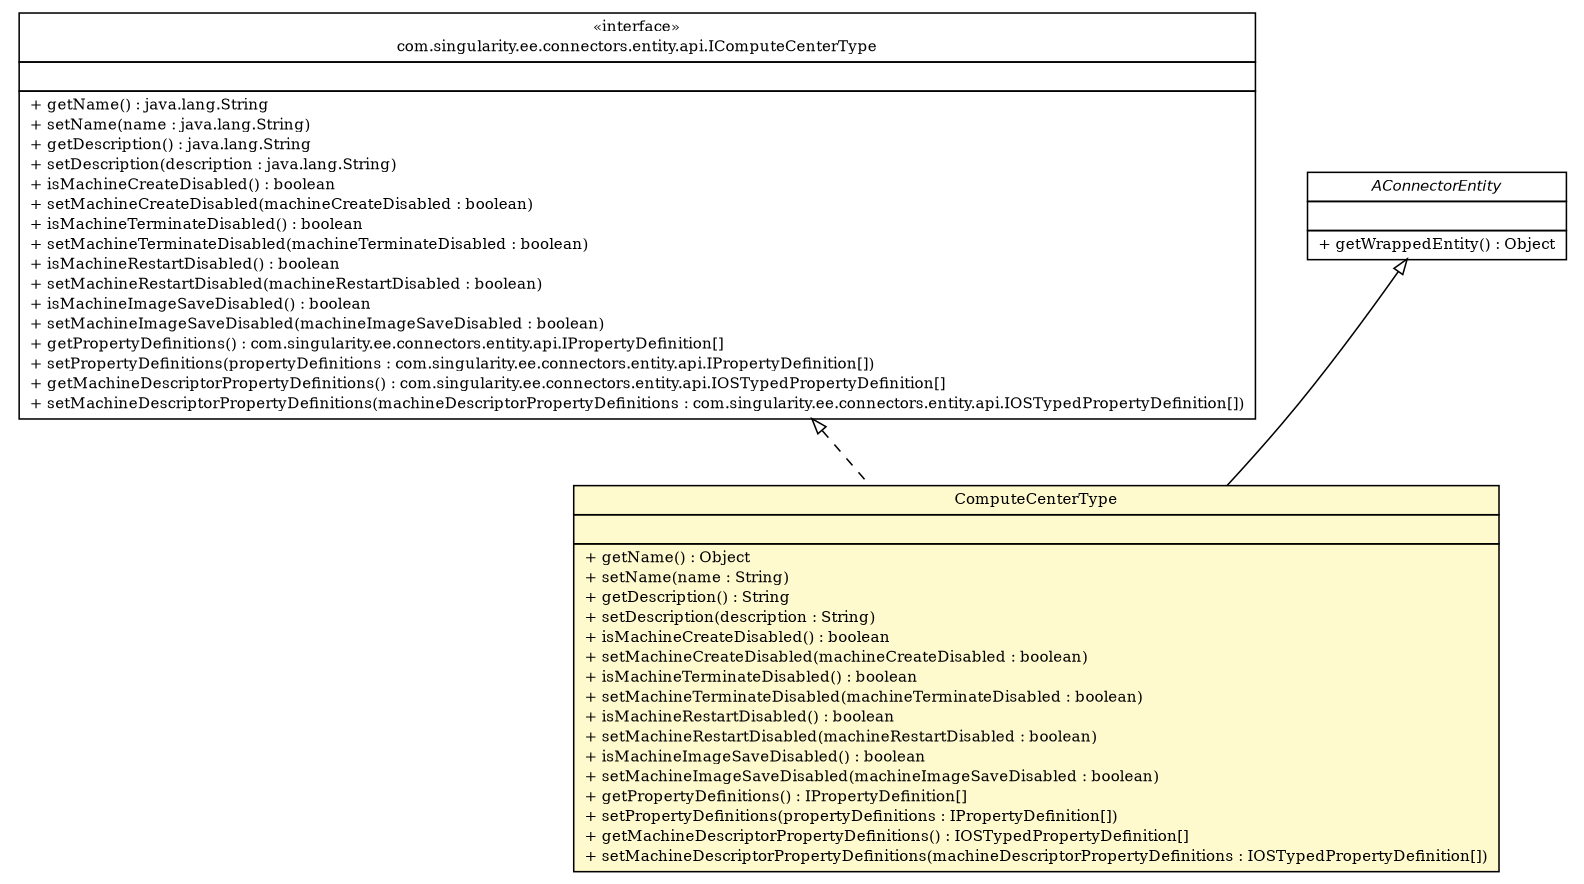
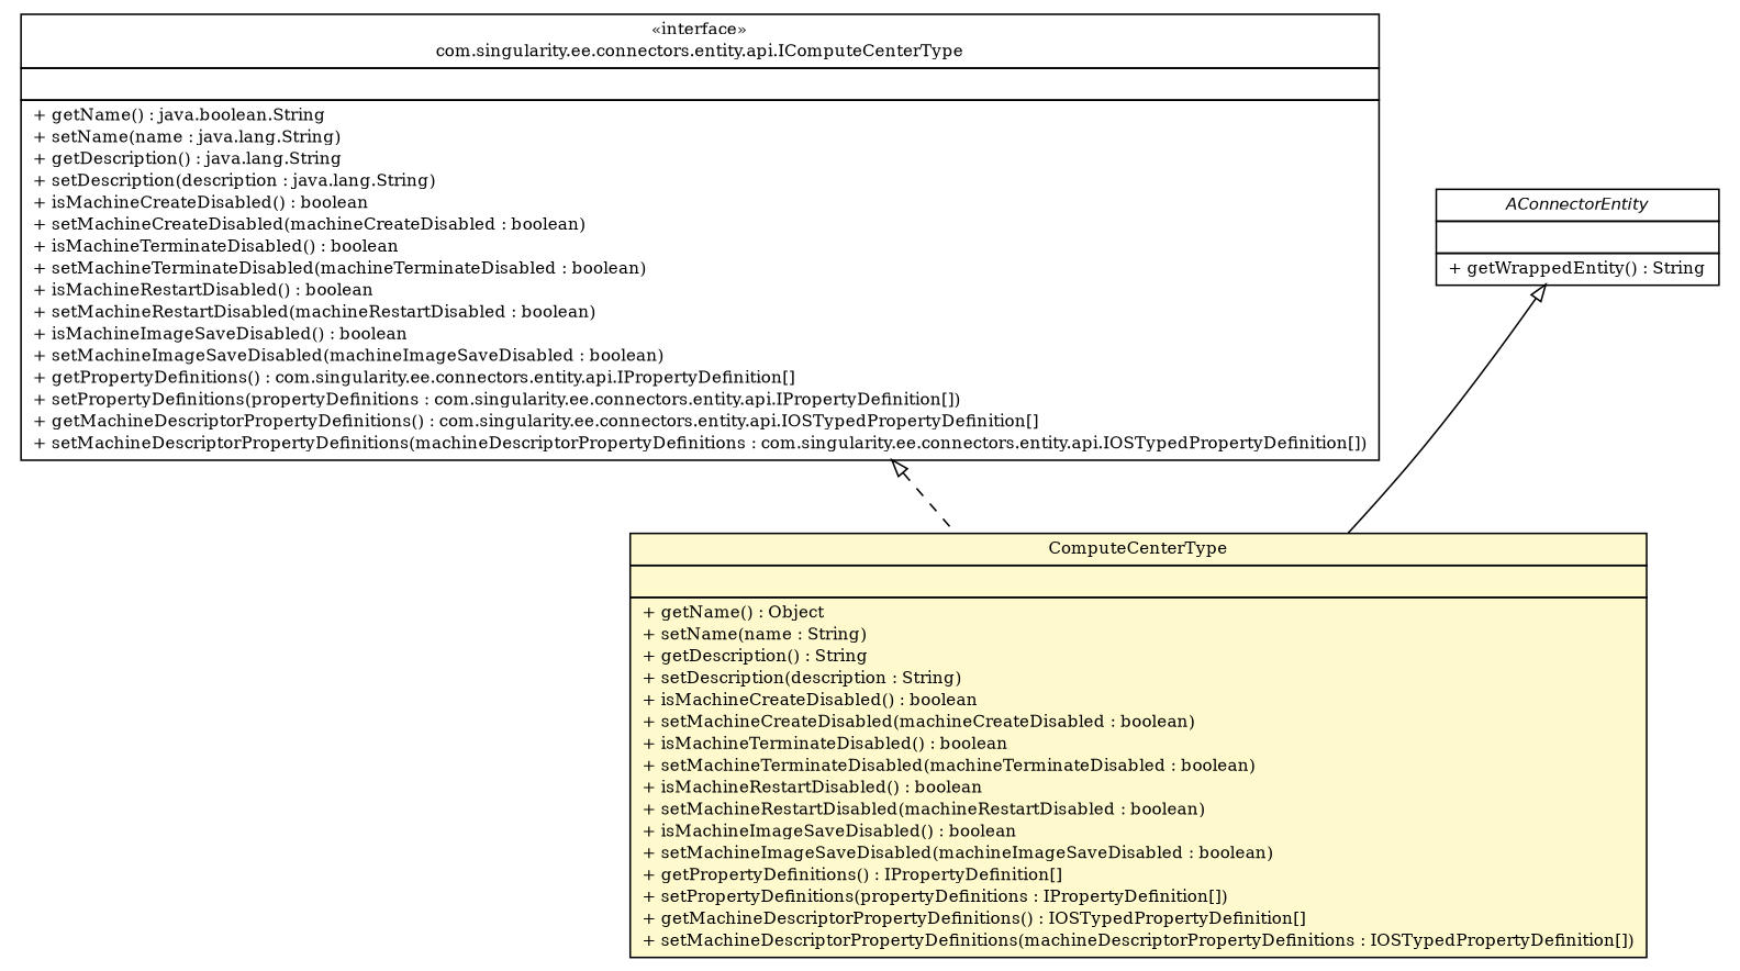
  digraph {
    fontname="DejaVu Serif"
    nodesep=0.25
    ranksep=0.5
    node [fontcolor=black fontname="DejaVu Serif" fontsize=10.0 shape=plaintext]
    edge [arrowtail=empty dir=back fontname="DejaVu Serif" fontsize=10 headport=p labelfontname=Helvetica labelfontsize=10 tailport=p]
-   n1 [label=<<table title="com.singularity.ee.connectors.entity.api.IComputeCenterType" border="0" cellborder="1" cellspacing="0" cellpadding="2" port="p" href="../api/IComputeCenterType.html"> 		<tr><td><table border="0" cellspacing="0" cellpadding="1"> <tr><td align="center" balign="center"> &#171;interface&#187; </td></tr> <tr><td align="center" balign="center"> com.singularity.ee.connectors.entity.api.IComputeCenterType </td></tr> 		</table></td></tr> 		<tr><td><table border="0" cellspacing="0" cellpadding="1"> <tr><td align="left" balign="left">  </td></tr> 		</table></td></tr> 		<tr><td><table border="0" cellspacing="0" cellpadding="1"> <tr><td align="left" balign="left"> + getName() : java.lang.String </td></tr> <tr><td align="left" balign="left"> + setName(name : java.lang.String) </td></tr> <tr><td align="left" balign="left"> + getDescription() : java.lang.String </td></tr> <tr><td align="left" balign="left"> + setDescription(description : java.lang.String) </td></tr> <tr><td align="left" balign="left"> + isMachineCreateDisabled() : boolean </td></tr> <tr><td align="left" balign="left"> + setMachineCreateDisabled(machineCreateDisabled : boolean) </td></tr> <tr><td align="left" balign="left"> + isMachineTerminateDisabled() : boolean </td></tr> <tr><td align="left" balign="left"> + setMachineTerminateDisabled(machineTerminateDisabled : boolean) </td></tr> <tr><td align="left" balign="left"> + isMachineRestartDisabled() : boolean </td></tr> <tr><td align="left" balign="left"> + setMachineRestartDisabled(machineRestartDisabled : boolean) </td></tr> <tr><td align="left" balign="left"> + isMachineImageSaveDisabled() : boolean </td></tr> <tr><td align="left" balign="left"> + setMachineImageSaveDisabled(machineImageSaveDisabled : boolean) </td></tr> <tr><td align="left" balign="left"> + getPropertyDefinitions() : com.singularity.ee.connectors.entity.api.IPropertyDefinition[] </td></tr> <tr><td align="left" balign="left"> + setPropertyDefinitions(propertyDefinitions : com.singularity.ee.connectors.entity.api.IPropertyDefinition[]) </td></tr> <tr><td align="left" balign="left"> + getMachineDescriptorPropertyDefinitions() : com.singularity.ee.connectors.entity.api.IOSTypedPropertyDefinition[] </td></tr> <tr><td align="left" balign="left"> + setMachineDescriptorPropertyDefinitions(machineDescriptorPropertyDefinitions : com.singularity.ee.connectors.entity.api.IOSTypedPropertyDefinition[]) </td></tr> 		</table></td></tr> 		</table>>]
+   n1 [label=<<table title="com.singularity.ee.connectors.entity.api.IComputeCenterType" border="0" cellborder="1" cellspacing="0" cellpadding="2" port="p" href="../api/IComputeCenterType.html"> 		<tr><td><table border="0" cellspacing="0" cellpadding="1"> <tr><td align="center" balign="center"> &#171;interface&#187; </td></tr> <tr><td align="center" balign="center"> com.singularity.ee.connectors.entity.api.IComputeCenterType </td></tr> 		</table></td></tr> 		<tr><td><table border="0" cellspacing="0" cellpadding="1"> <tr><td align="left" balign="left">  </td></tr> 		</table></td></tr> 		<tr><td><table border="0" cellspacing="0" cellpadding="1"> <tr><td align="left" balign="left"> + getName() : java.boolean.String </td></tr> <tr><td align="left" balign="left"> + setName(name : java.lang.String) </td></tr> <tr><td align="left" balign="left"> + getDescription() : java.lang.String </td></tr> <tr><td align="left" balign="left"> + setDescription(description : java.lang.String) </td></tr> <tr><td align="left" balign="left"> + isMachineCreateDisabled() : boolean </td></tr> <tr><td align="left" balign="left"> + setMachineCreateDisabled(machineCreateDisabled : boolean) </td></tr> <tr><td align="left" balign="left"> + isMachineTerminateDisabled() : boolean </td></tr> <tr><td align="left" balign="left"> + setMachineTerminateDisabled(machineTerminateDisabled : boolean) </td></tr> <tr><td align="left" balign="left"> + isMachineRestartDisabled() : boolean </td></tr> <tr><td align="left" balign="left"> + setMachineRestartDisabled(machineRestartDisabled : boolean) </td></tr> <tr><td align="left" balign="left"> + isMachineImageSaveDisabled() : boolean </td></tr> <tr><td align="left" balign="left"> + setMachineImageSaveDisabled(machineImageSaveDisabled : boolean) </td></tr> <tr><td align="left" balign="left"> + getPropertyDefinitions() : com.singularity.ee.connectors.entity.api.IPropertyDefinition[] </td></tr> <tr><td align="left" balign="left"> + setPropertyDefinitions(propertyDefinitions : com.singularity.ee.connectors.entity.api.IPropertyDefinition[]) </td></tr> <tr><td align="left" balign="left"> + getMachineDescriptorPropertyDefinitions() : com.singularity.ee.connectors.entity.api.IOSTypedPropertyDefinition[] </td></tr> <tr><td align="left" balign="left"> + setMachineDescriptorPropertyDefinitions(machineDescriptorPropertyDefinitions : com.singularity.ee.connectors.entity.api.IOSTypedPropertyDefinition[]) </td></tr> 		</table></td></tr> 		</table>>]
    n2 [label=<<table title="com.singularity.ee.connectors.entity.impl.ComputeCenterType" border="0" cellborder="1" cellspacing="0" cellpadding="2" port="p" bgcolor="lemonChiffon" href="./ComputeCenterType.html"> 		<tr><td><table border="0" cellspacing="0" cellpadding="1"> <tr><td align="center" balign="center"> ComputeCenterType </td></tr> 		</table></td></tr> 		<tr><td><table border="0" cellspacing="0" cellpadding="1"> <tr><td align="left" balign="left">  </td></tr> 		</table></td></tr> 		<tr><td><table border="0" cellspacing="0" cellpadding="1"> <tr><td align="left" balign="left"> + getName() : Object </td></tr> <tr><td align="left" balign="left"> + setName(name : String) </td></tr> <tr><td align="left" balign="left"> + getDescription() : String </td></tr> <tr><td align="left" balign="left"> + setDescription(description : String) </td></tr> <tr><td align="left" balign="left"> + isMachineCreateDisabled() : boolean </td></tr> <tr><td align="left" balign="left"> + setMachineCreateDisabled(machineCreateDisabled : boolean) </td></tr> <tr><td align="left" balign="left"> + isMachineTerminateDisabled() : boolean </td></tr> <tr><td align="left" balign="left"> + setMachineTerminateDisabled(machineTerminateDisabled : boolean) </td></tr> <tr><td align="left" balign="left"> + isMachineRestartDisabled() : boolean </td></tr> <tr><td align="left" balign="left"> + setMachineRestartDisabled(machineRestartDisabled : boolean) </td></tr> <tr><td align="left" balign="left"> + isMachineImageSaveDisabled() : boolean </td></tr> <tr><td align="left" balign="left"> + setMachineImageSaveDisabled(machineImageSaveDisabled : boolean) </td></tr> <tr><td align="left" balign="left"> + getPropertyDefinitions() : IPropertyDefinition[] </td></tr> <tr><td align="left" balign="left"> + setPropertyDefinitions(propertyDefinitions : IPropertyDefinition[]) </td></tr> <tr><td align="left" balign="left"> + getMachineDescriptorPropertyDefinitions() : IOSTypedPropertyDefinition[] </td></tr> <tr><td align="left" balign="left"> + setMachineDescriptorPropertyDefinitions(machineDescriptorPropertyDefinitions : IOSTypedPropertyDefinition[]) </td></tr> 		</table></td></tr> 		</table>>]
-   n3 [label=<<table title="com.singularity.ee.connectors.entity.impl.AConnectorEntity" border="0" cellborder="1" cellspacing="0" cellpadding="2" port="p" href="./AConnectorEntity.html"> 		<tr><td><table border="0" cellspacing="0" cellpadding="1"> <tr><td align="center" balign="center"><font face="Helvetica-Oblique"> AConnectorEntity </font></td></tr> 		</table></td></tr> 		<tr><td><table border="0" cellspacing="0" cellpadding="1"> <tr><td align="left" balign="left">  </td></tr> 		</table></td></tr> 		<tr><td><table border="0" cellspacing="0" cellpadding="1"> <tr><td align="left" balign="left"> + getWrappedEntity() : Object </td></tr> 		</table></td></tr> 		</table>>]
+   n3 [label=<<table title="com.singularity.ee.connectors.entity.impl.AConnectorEntity" border="0" cellborder="1" cellspacing="0" cellpadding="2" port="p" href="./AConnectorEntity.html"> 		<tr><td><table border="0" cellspacing="0" cellpadding="1"> <tr><td align="center" balign="center"><font face="Helvetica-Oblique"> AConnectorEntity </font></td></tr> 		</table></td></tr> 		<tr><td><table border="0" cellspacing="0" cellpadding="1"> <tr><td align="left" balign="left">  </td></tr> 		</table></td></tr> 		<tr><td><table border="0" cellspacing="0" cellpadding="1"> <tr><td align="left" balign="left"> + getWrappedEntity() : String </td></tr> 		</table></td></tr> 		</table>>]
    n1 -> n2 [style=dashed]
    n3 -> n2
  }
